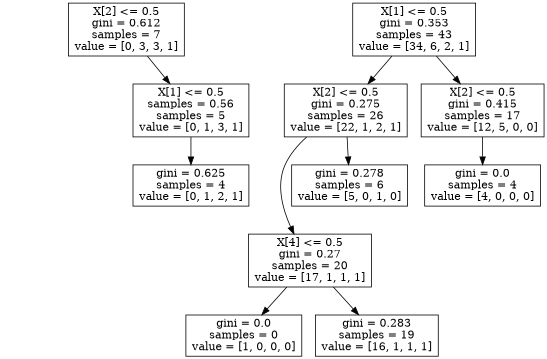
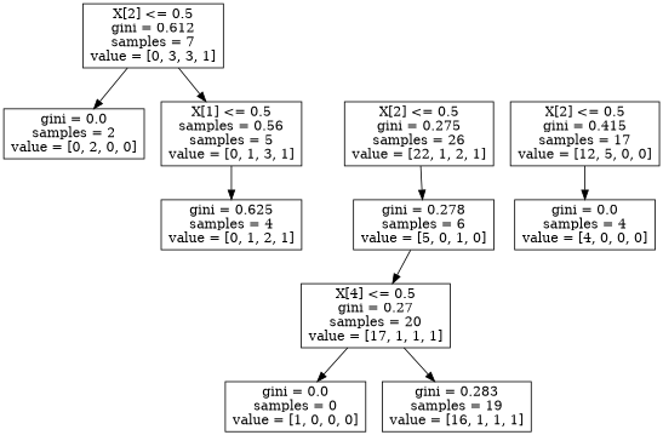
  digraph {
    node [shape=box]
    n1 [label="X[2] <= 0.5\ngini = 0.612\nsamples = 7\nvalue = [0, 3, 3, 1]"]
+   n2 [label="gini = 0.0\nsamples = 2\nvalue = [0, 2, 0, 0]"]
    n3 [label="X[1] <= 0.5\nsamples = 0.56\nsamples = 5\nvalue = [0, 1, 3, 1]"]
-   n4 [label="X[1] <= 0.5\ngini = 0.353\nsamples = 43\nvalue = [34, 6, 2, 1]"]
    n5 [label="X[2] <= 0.5\ngini = 0.275\nsamples = 26\nvalue = [22, 1, 2, 1]"]
    n6 [label="X[2] <= 0.5\ngini = 0.415\nsamples = 17\nvalue = [12, 5, 0, 0]"]
    n7 [label="gini = 0.625\nsamples = 4\nvalue = [0, 1, 2, 1]"]
    n8 [label="X[4] <= 0.5\ngini = 0.27\nsamples = 20\nvalue = [17, 1, 1, 1]"]
    n9 [label="gini = 0.278\nsamples = 6\nvalue = [5, 0, 1, 0]"]
    n10 [label="gini = 0.0\nsamples = 4\nvalue = [4, 0, 0, 0]"]
    n11 [label="gini = 0.0\nsamples = 0\nvalue = [1, 0, 0, 0]"]
    n12 [label="gini = 0.283\nsamples = 19\nvalue = [16, 1, 1, 1]"]
+   n1 -> n2
    n1 -> n3
    n3 -> n7
-   n4 -> n5
-   n4 -> n6
-   n5 -> n8
+   n9 -> n8
    n5 -> n9
    n6 -> n10
    n8 -> n11
    n8 -> n12
  }
